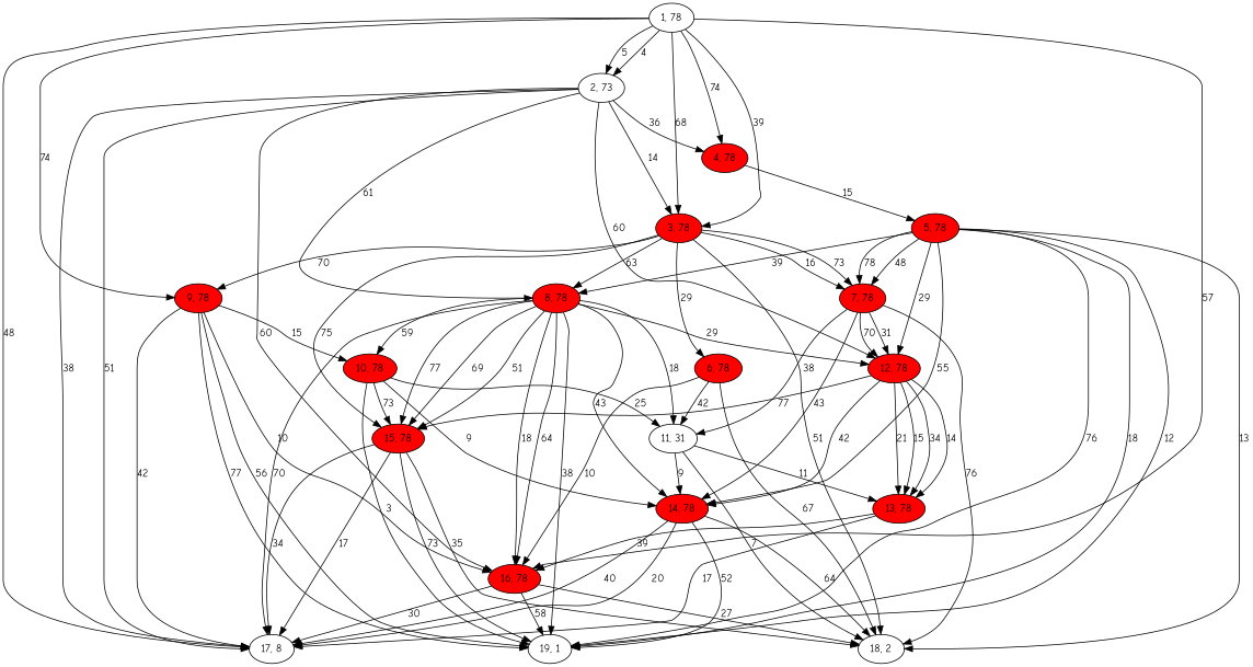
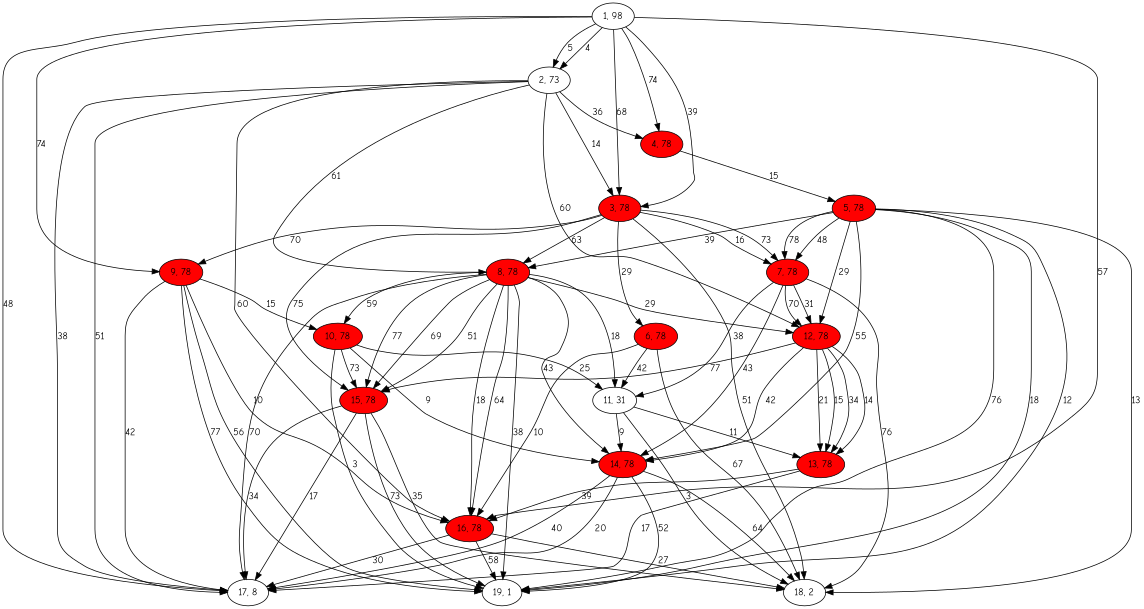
  digraph {
    fontname="Comic Neue"
    node [fontname="Comic Neue" fillcolor=red style=filled]
    edge [fontname="Comic Neue"]
-   n1 [label="1, 78" fillcolor="" style=""]
+   n1 [label="1, 98" fillcolor="" style=""]
    n2 [label="2, 73" fillcolor="" style=""]
    n3 [label="3, 78"]
    n4 [label="4, 78"]
    n5 [label="9, 78"]
    n6 [label="16, 78"]
    n7 [label="17, 8" fillcolor="" style=""]
    n8 [label="8, 78"]
    n9 [label="12, 78"]
    n10 [label="18, 2" fillcolor="" style=""]
    n11 [label="6, 78"]
    n12 [label="7, 78"]
    n13 [label="15, 78"]
    n14 [label="5, 78"]
    n15 [label="19, 1" fillcolor="" style=""]
    n16 [label="10, 78"]
    n17 [label="11, 31" fillcolor="" style=""]
    n18 [label="14, 78"]
    n19 [label="13, 78"]
    n1 -> n2 [label=5]
    n1 -> n2 [label=4]
    n1 -> n3 [label=68]
    n1 -> n3 [label=39]
    n1 -> n4 [label=74]
    n1 -> n5 [label=74]
    n1 -> n6 [label=57]
    n1 -> n7 [label=48]
    n2 -> n3 [label=14]
    n2 -> n4 [label=36]
    n2 -> n6 [label=60]
    n2 -> n7 [label=38]
    n2 -> n7 [label=51]
    n2 -> n8 [label=61]
    n2 -> n9 [label=60]
    n3 -> n5 [label=70]
    n3 -> n8 [label=63]
    n3 -> n10 [label=51]
    n3 -> n11 [label=29]
    n3 -> n12 [label=16]
    n3 -> n12 [label=73]
    n3 -> n13 [label=75]
    n4 -> n14 [label=15]
    n5 -> n6 [label=10]
    n5 -> n7 [label=42]
    n5 -> n15 [label=56]
    n5 -> n15 [label=77]
    n5 -> n16 [label=15]
    n6 -> n7 [label=30]
    n6 -> n10 [label=27]
    n6 -> n15 [label=58]
    n8 -> n6 [label=64]
    n8 -> n6 [label=18]
    n8 -> n7 [label=70]
    n8 -> n9 [label=29]
    n8 -> n13 [label=77]
    n8 -> n13 [label=69]
    n8 -> n13 [label=51]
    n8 -> n15 [label=38]
    n8 -> n16 [label=59]
    n8 -> n17 [label=18]
    n8 -> n18 [label=43]
    n9 -> n13 [label=77]
    n9 -> n18 [label=42]
    n9 -> n19 [label=21]
    n9 -> n19 [label=15]
    n9 -> n19 [label=34]
    n9 -> n19 [label=14]
    n11 -> n6 [label=10]
    n11 -> n10 [label=67]
    n11 -> n17 [label=42]
    n12 -> n9 [label=70]
    n12 -> n9 [label=31]
    n12 -> n10 [label=76]
    n12 -> n17 [label=38]
    n12 -> n18 [label=43]
    n13 -> n7 [label=34]
    n13 -> n7 [label=17]
    n13 -> n10 [label=35]
    n13 -> n15 [label=73]
    n14 -> n8 [label=39]
    n14 -> n9 [label=29]
    n14 -> n10 [label=13]
    n14 -> n12 [label=78]
    n14 -> n12 [label=48]
    n14 -> n15 [label=76]
    n14 -> n15 [label=18]
    n14 -> n15 [label=12]
    n14 -> n18 [label=55]
    n16 -> n13 [label=73]
    n16 -> n15 [label=3]
    n16 -> n17 [label=25]
    n16 -> n18 [label=9]
-   n17 -> n10 [label=7]
+   n17 -> n10 [label=3]
    n17 -> n18 [label=9]
    n17 -> n19 [label=11]
    n18 -> n7 [label=40]
    n18 -> n7 [label=20]
    n18 -> n10 [label=64]
    n18 -> n15 [label=52]
    n19 -> n6 [label=39]
    n19 -> n7 [label=17]
  }
